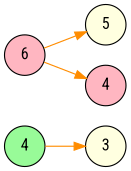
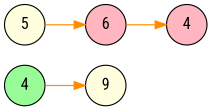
  digraph {
    fontname="Roboto Condensed"
    rankdir=LR
    node [fillcolor=lightyellow fontname="Roboto Condensed" shape=circle style=filled]
    edge [color=darkorange fontname="Roboto Condensed"]
    n1 [fillcolor=palegreen label=4]
-   n2 [label=3]
+   n2 [label=9]
    n3 [label=5]
    n4 [fillcolor=lightpink label=6]
    n5 [fillcolor=lightpink label=4]
    n1 -> n2
-   n4 -> n3
+   n3 -> n4
    n4 -> n5
  }
